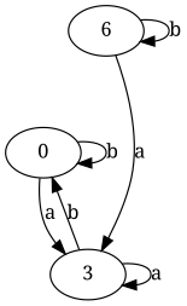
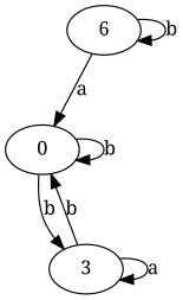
  digraph {
    d2tdocpreamble="\usetikzlibrary{automata}"
    d2tfigpreamble="\tikzstyle{every state}= [ draw=blue!50,very thick,fill=blue!20]  \tikzstyle{auto}= [fill=white]"
    fontname="Noto Serif"
    ranksep=0.5
    node [fontname="Noto Serif" style=state]
    edge [fontname="Noto Serif" lblstyle=auto topath="loop above"]
    n1 [label=0]
    n2 [label=3 style="state, initial"]
    n3 [label=6]
    n1 -> n1 [label=b]
-   n1 -> n2 [label=a topath="bend right"]
+   n1 -> n2 [label=b topath="bend right"]
    n2 -> n1 [label=b topath="bend right"]
    n2 -> n2 [label=a]
-   n3 -> n2 [label=a topath="bend right"]
+   n3 -> n1 [label=a topath="bend right"]
    n3 -> n3 [label=b]
  }
